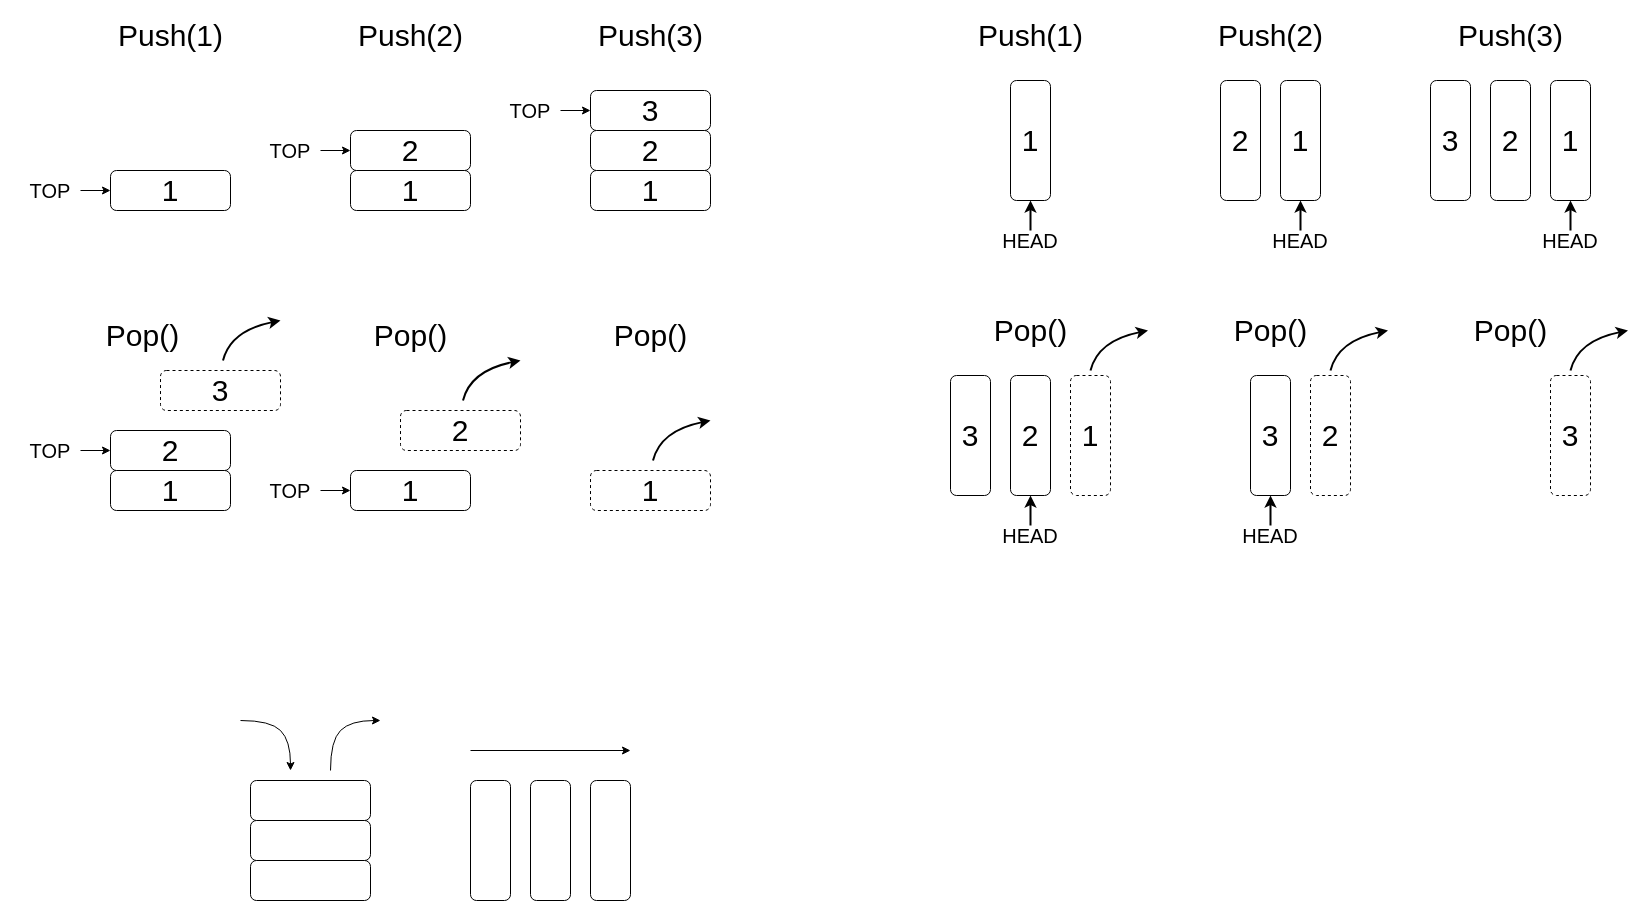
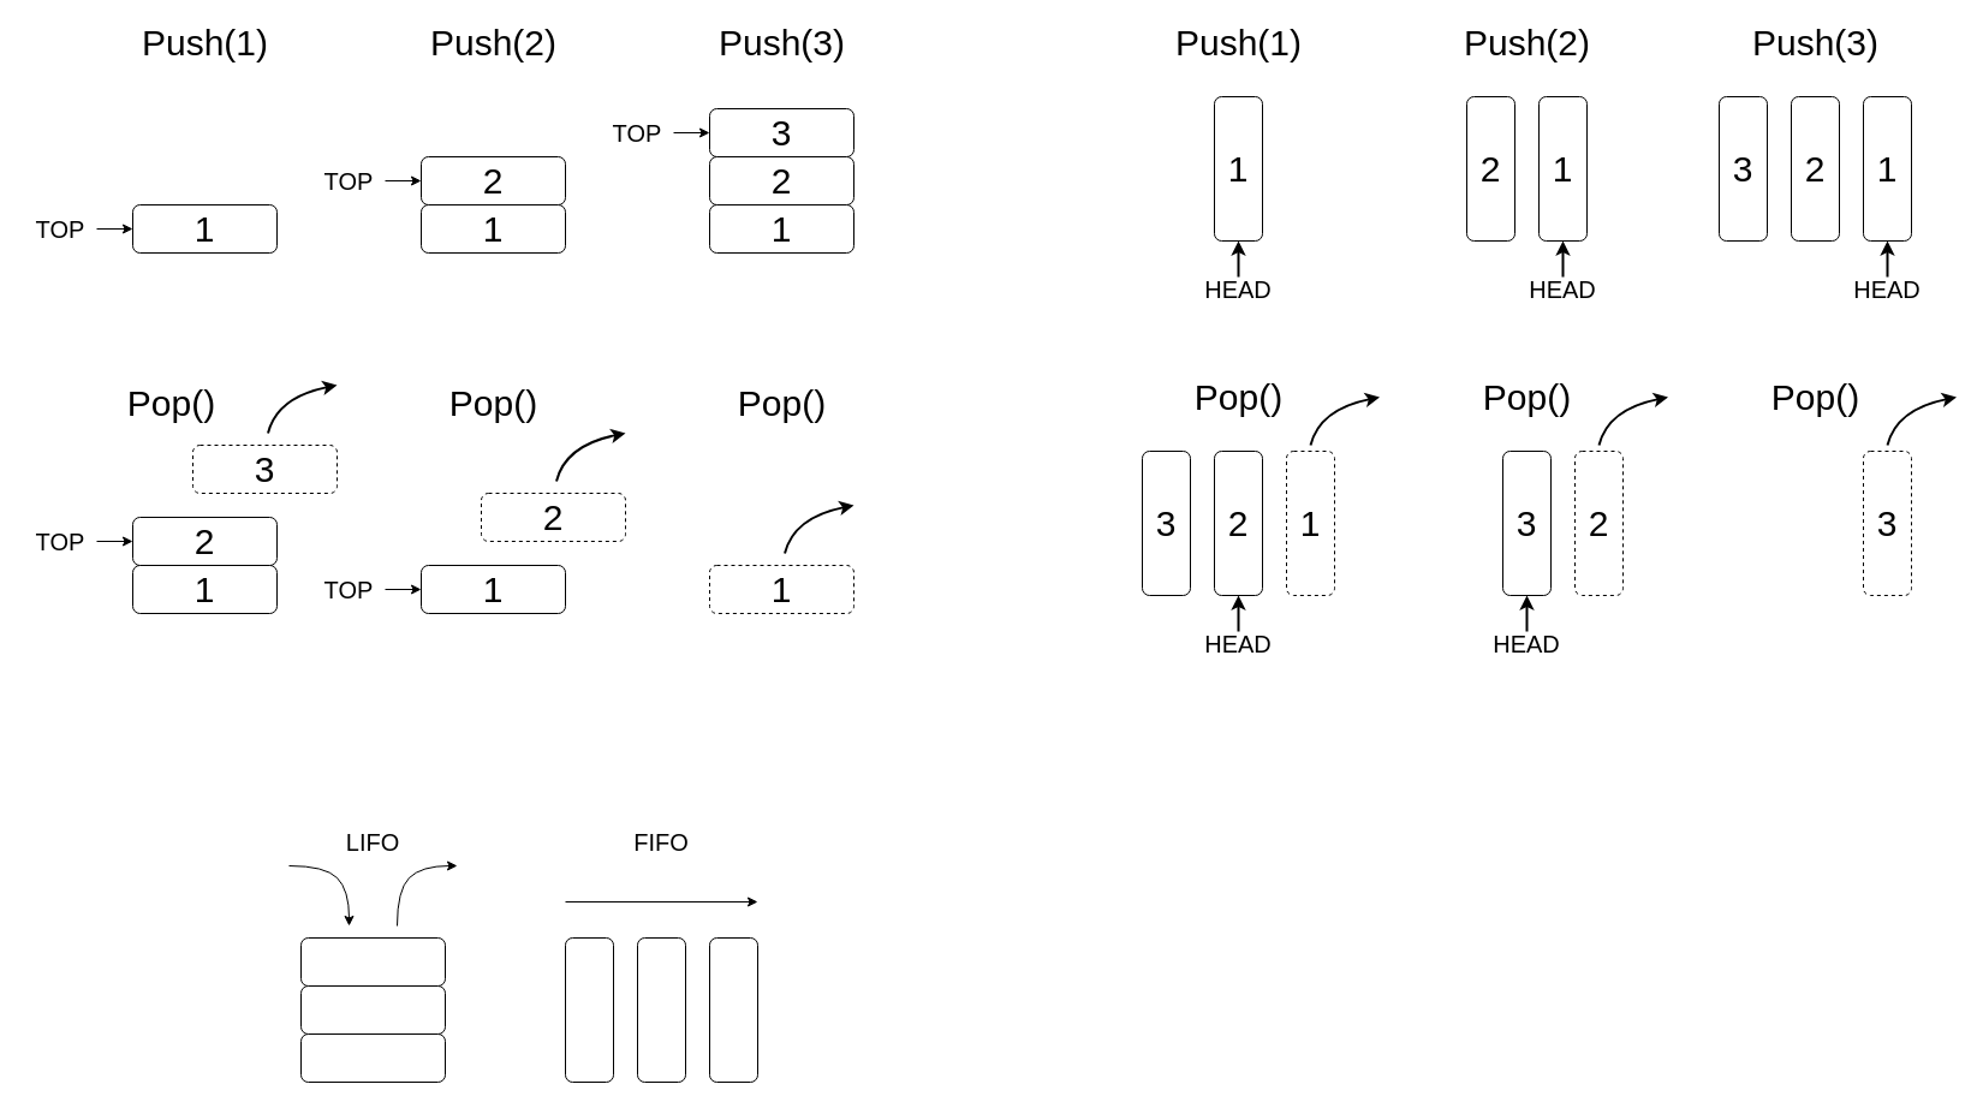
  <mxCell id="0" />
  <mxCell id="1" parent="0" />
  <mxCell id="2" value="" style="curved=1;endArrow=classic;html=1;" parent="1" edge="1"><mxGeometry width="50" height="50" relative="1" as="geometry"><mxPoint x="330" y="770" as="sourcePoint" /><mxPoint x="380" y="720" as="targetPoint" /><Array as="points"><mxPoint x="330" y="740" /><mxPoint x="350" y="720" /></Array></mxGeometry></mxCell>
  <mxCell id="3" value="" style="rounded=1;whiteSpace=wrap;html=1;" parent="1" vertex="1"><mxGeometry x="250" y="860" width="120" height="40" as="geometry" /></mxCell>
  <mxCell id="4" value="" style="rounded=1;whiteSpace=wrap;html=1;" parent="1" vertex="1"><mxGeometry x="250" y="820" width="120" height="40" as="geometry" /></mxCell>
  <mxCell id="5" value="" style="rounded=1;whiteSpace=wrap;html=1;" parent="1" vertex="1"><mxGeometry x="250" y="780" width="120" height="40" as="geometry" /></mxCell>
  <mxCell id="6" value="" style="curved=1;endArrow=classic;html=1;" parent="1" edge="1"><mxGeometry width="50" height="50" relative="1" as="geometry"><mxPoint x="240" y="720" as="sourcePoint" /><mxPoint x="290" y="770" as="targetPoint" /><Array as="points"><mxPoint x="270" y="720" /><mxPoint x="290" y="740" /></Array></mxGeometry></mxCell>
+ <mxCell id="7" value="&lt;font style=&quot;font-size: 20px&quot;&gt;LIFO&lt;/font&gt;" style="text;html=1;strokeColor=none;fillColor=none;align=center;verticalAlign=middle;whiteSpace=wrap;rounded=0;" parent="1" vertex="1"><mxGeometry x="280" y="690" width="60" height="20" as="geometry" /></mxCell>
  <mxCell id="8" value="" style="rounded=1;whiteSpace=wrap;html=1;" parent="1" vertex="1"><mxGeometry x="470" y="780" width="40" height="120" as="geometry" /></mxCell>
  <mxCell id="9" value="" style="rounded=1;whiteSpace=wrap;html=1;" parent="1" vertex="1"><mxGeometry x="530" y="780" width="40" height="120" as="geometry" /></mxCell>
  <mxCell id="10" value="" style="rounded=1;whiteSpace=wrap;html=1;" parent="1" vertex="1"><mxGeometry x="590" y="780" width="40" height="120" as="geometry" /></mxCell>
  <mxCell id="11" value="" style="endArrow=classic;html=1;" parent="1" edge="1"><mxGeometry width="50" height="50" relative="1" as="geometry"><mxPoint x="470" y="750" as="sourcePoint" /><mxPoint x="630" y="750" as="targetPoint" /></mxGeometry></mxCell>
+ <mxCell id="12" value="&lt;font style=&quot;font-size: 20px&quot;&gt;FIFO&lt;/font&gt;" style="text;html=1;strokeColor=none;fillColor=none;align=center;verticalAlign=middle;whiteSpace=wrap;rounded=0;" parent="1" vertex="1"><mxGeometry x="520" y="690" width="60" height="20" as="geometry" /></mxCell>
  <mxCell id="13" value="&lt;font style=&quot;font-size: 30px&quot;&gt;1&lt;/font&gt;" style="rounded=1;whiteSpace=wrap;html=1;" vertex="1" parent="1"><mxGeometry x="110" y="170" width="120" height="40" as="geometry" /></mxCell>
  <mxCell id="14" value="&lt;font style=&quot;font-size: 30px&quot;&gt;Push(1)&lt;/font&gt;" style="text;html=1;strokeColor=none;fillColor=none;align=center;verticalAlign=middle;whiteSpace=wrap;rounded=0;" vertex="1" parent="1"><mxGeometry x="117.5" y="20" width="105" height="30" as="geometry" /></mxCell>
  <mxCell id="15" style="edgeStyle=orthogonalEdgeStyle;rounded=0;orthogonalLoop=1;jettySize=auto;html=1;entryX=0;entryY=0.5;entryDx=0;entryDy=0;" edge="1" parent="1" source="16" target="13"><mxGeometry relative="1" as="geometry" /></mxCell>
  <mxCell id="16" value="&lt;font style=&quot;font-size: 20px&quot;&gt;TOP&lt;/font&gt;" style="text;html=1;strokeColor=none;fillColor=none;align=center;verticalAlign=middle;whiteSpace=wrap;rounded=0;" vertex="1" parent="1"><mxGeometry x="20" y="180" width="60" height="20" as="geometry" /></mxCell>
  <mxCell id="17" value="&lt;font style=&quot;font-size: 30px&quot;&gt;1&lt;/font&gt;" style="rounded=1;whiteSpace=wrap;html=1;" vertex="1" parent="1"><mxGeometry x="350" y="170" width="120" height="40" as="geometry" /></mxCell>
  <mxCell id="18" value="&lt;font style=&quot;font-size: 30px&quot;&gt;Push(2)&lt;/font&gt;" style="text;html=1;strokeColor=none;fillColor=none;align=center;verticalAlign=middle;whiteSpace=wrap;rounded=0;" vertex="1" parent="1"><mxGeometry x="357.5" y="20" width="105" height="30" as="geometry" /></mxCell>
  <mxCell id="19" style="edgeStyle=orthogonalEdgeStyle;rounded=0;orthogonalLoop=1;jettySize=auto;html=1;entryX=0;entryY=0.5;entryDx=0;entryDy=0;" edge="1" parent="1" source="20" target="21"><mxGeometry relative="1" as="geometry" /></mxCell>
  <mxCell id="20" value="&lt;font style=&quot;font-size: 20px&quot;&gt;TOP&lt;/font&gt;" style="text;html=1;strokeColor=none;fillColor=none;align=center;verticalAlign=middle;whiteSpace=wrap;rounded=0;" vertex="1" parent="1"><mxGeometry x="260" y="140" width="60" height="20" as="geometry" /></mxCell>
  <mxCell id="21" value="&lt;font style=&quot;font-size: 30px&quot;&gt;2&lt;/font&gt;" style="rounded=1;whiteSpace=wrap;html=1;" vertex="1" parent="1"><mxGeometry x="350" y="130" width="120" height="40" as="geometry" /></mxCell>
  <mxCell id="22" value="&lt;font style=&quot;font-size: 30px&quot;&gt;1&lt;/font&gt;" style="rounded=1;whiteSpace=wrap;html=1;" vertex="1" parent="1"><mxGeometry x="590" y="170" width="120" height="40" as="geometry" /></mxCell>
  <mxCell id="23" value="&lt;font style=&quot;font-size: 30px&quot;&gt;Push(3)&lt;/font&gt;" style="text;html=1;strokeColor=none;fillColor=none;align=center;verticalAlign=middle;whiteSpace=wrap;rounded=0;" vertex="1" parent="1"><mxGeometry x="597.5" y="20" width="105" height="30" as="geometry" /></mxCell>
  <mxCell id="24" value="&lt;font style=&quot;font-size: 30px&quot;&gt;2&lt;/font&gt;" style="rounded=1;whiteSpace=wrap;html=1;" vertex="1" parent="1"><mxGeometry x="590" y="130" width="120" height="40" as="geometry" /></mxCell>
  <mxCell id="25" style="edgeStyle=orthogonalEdgeStyle;rounded=0;orthogonalLoop=1;jettySize=auto;html=1;entryX=0;entryY=0.5;entryDx=0;entryDy=0;" edge="1" parent="1" source="26" target="27"><mxGeometry relative="1" as="geometry" /></mxCell>
  <mxCell id="26" value="&lt;font style=&quot;font-size: 20px&quot;&gt;TOP&lt;/font&gt;" style="text;html=1;strokeColor=none;fillColor=none;align=center;verticalAlign=middle;whiteSpace=wrap;rounded=0;" vertex="1" parent="1"><mxGeometry x="500" y="100" width="60" height="20" as="geometry" /></mxCell>
  <mxCell id="27" value="&lt;font style=&quot;font-size: 30px&quot;&gt;3&lt;/font&gt;" style="rounded=1;whiteSpace=wrap;html=1;" vertex="1" parent="1"><mxGeometry x="590" y="90" width="120" height="40" as="geometry" /></mxCell>
  <mxCell id="28" value="&lt;font style=&quot;font-size: 30px&quot;&gt;1&lt;/font&gt;" style="rounded=1;whiteSpace=wrap;html=1;" vertex="1" parent="1"><mxGeometry x="110" y="470" width="120" height="40" as="geometry" /></mxCell>
  <mxCell id="29" value="&lt;font style=&quot;font-size: 30px&quot;&gt;Pop()&lt;/font&gt;" style="text;html=1;strokeColor=none;fillColor=none;align=center;verticalAlign=middle;whiteSpace=wrap;rounded=0;" vertex="1" parent="1"><mxGeometry x="90" y="320" width="105" height="30" as="geometry" /></mxCell>
  <mxCell id="30" value="&lt;font style=&quot;font-size: 30px&quot;&gt;2&lt;/font&gt;" style="rounded=1;whiteSpace=wrap;html=1;dashed=1;" vertex="1" parent="1"><mxGeometry x="400" y="410" width="120" height="40" as="geometry" /></mxCell>
  <mxCell id="31" value="&lt;font style=&quot;font-size: 30px&quot;&gt;Pop()&lt;/font&gt;" style="text;html=1;strokeColor=none;fillColor=none;align=center;verticalAlign=middle;whiteSpace=wrap;rounded=0;" vertex="1" parent="1"><mxGeometry x="357.5" y="320" width="105" height="30" as="geometry" /></mxCell>
  <mxCell id="32" style="edgeStyle=orthogonalEdgeStyle;rounded=0;orthogonalLoop=1;jettySize=auto;html=1;entryX=0;entryY=0.5;entryDx=0;entryDy=0;" edge="1" parent="1" source="33" target="34"><mxGeometry relative="1" as="geometry" /></mxCell>
  <mxCell id="33" value="&lt;font style=&quot;font-size: 20px&quot;&gt;TOP&lt;/font&gt;" style="text;html=1;strokeColor=none;fillColor=none;align=center;verticalAlign=middle;whiteSpace=wrap;rounded=0;" vertex="1" parent="1"><mxGeometry x="260" y="480" width="60" height="20" as="geometry" /></mxCell>
  <mxCell id="34" value="&lt;font style=&quot;font-size: 30px&quot;&gt;1&lt;/font&gt;" style="rounded=1;whiteSpace=wrap;html=1;" vertex="1" parent="1"><mxGeometry x="350" y="470" width="120" height="40" as="geometry" /></mxCell>
  <mxCell id="35" value="&lt;font style=&quot;font-size: 30px&quot;&gt;1&lt;/font&gt;" style="rounded=1;whiteSpace=wrap;html=1;dashed=1;" vertex="1" parent="1"><mxGeometry x="590" y="470" width="120" height="40" as="geometry" /></mxCell>
  <mxCell id="36" value="&lt;font style=&quot;font-size: 30px&quot;&gt;Pop()&lt;/font&gt;" style="text;html=1;strokeColor=none;fillColor=none;align=center;verticalAlign=middle;whiteSpace=wrap;rounded=0;" vertex="1" parent="1"><mxGeometry x="597.5" y="320" width="105" height="30" as="geometry" /></mxCell>
  <mxCell id="37" style="edgeStyle=orthogonalEdgeStyle;rounded=0;orthogonalLoop=1;jettySize=auto;html=1;entryX=0;entryY=0.5;entryDx=0;entryDy=0;" edge="1" parent="1" source="38" target="39"><mxGeometry relative="1" as="geometry" /></mxCell>
  <mxCell id="38" value="&lt;font style=&quot;font-size: 20px&quot;&gt;TOP&lt;/font&gt;" style="text;html=1;strokeColor=none;fillColor=none;align=center;verticalAlign=middle;whiteSpace=wrap;rounded=0;" vertex="1" parent="1"><mxGeometry x="20" y="440" width="60" height="20" as="geometry" /></mxCell>
  <mxCell id="39" value="&lt;font style=&quot;font-size: 30px&quot;&gt;2&lt;/font&gt;" style="rounded=1;whiteSpace=wrap;html=1;" vertex="1" parent="1"><mxGeometry x="110" y="430" width="120" height="40" as="geometry" /></mxCell>
  <mxCell id="40" value="&lt;font style=&quot;font-size: 30px&quot;&gt;3&lt;/font&gt;" style="rounded=1;whiteSpace=wrap;html=1;dashed=1;" vertex="1" parent="1"><mxGeometry x="160" y="370" width="120" height="40" as="geometry" /></mxCell>
  <mxCell id="41" value="" style="curved=1;endArrow=classic;html=1;strokeWidth=2;" edge="1" parent="1"><mxGeometry width="50" height="50" relative="1" as="geometry"><mxPoint x="222.5" y="360" as="sourcePoint" /><mxPoint x="280" y="320" as="targetPoint" /><Array as="points"><mxPoint x="230" y="330" /></Array></mxGeometry></mxCell>
  <mxCell id="42" value="" style="curved=1;endArrow=classic;html=1;strokeWidth=2;" edge="1" parent="1"><mxGeometry width="50" height="50" relative="1" as="geometry"><mxPoint x="462.5" y="400" as="sourcePoint" /><mxPoint x="520" y="360" as="targetPoint" /><Array as="points"><mxPoint x="470" y="370" /></Array></mxGeometry></mxCell>
  <mxCell id="43" value="" style="curved=1;endArrow=classic;html=1;strokeWidth=2;" edge="1" parent="1"><mxGeometry width="50" height="50" relative="1" as="geometry"><mxPoint x="652.5" y="460" as="sourcePoint" /><mxPoint x="710" y="420" as="targetPoint" /><Array as="points"><mxPoint x="660" y="430" /></Array></mxGeometry></mxCell>
  <mxCell id="44" value="&lt;font style=&quot;font-size: 30px&quot;&gt;Push(1)&lt;/font&gt;" style="text;html=1;strokeColor=none;fillColor=none;align=center;verticalAlign=middle;whiteSpace=wrap;rounded=0;" vertex="1" parent="1"><mxGeometry x="977.5" y="20" width="105" height="30" as="geometry" /></mxCell>
  <mxCell id="45" style="edgeStyle=orthogonalEdgeStyle;rounded=0;orthogonalLoop=1;jettySize=auto;html=1;entryX=0.5;entryY=1;entryDx=0;entryDy=0;strokeWidth=2;" edge="1" parent="1" source="46" target="49"><mxGeometry relative="1" as="geometry" /></mxCell>
  <mxCell id="46" value="&lt;font style=&quot;font-size: 20px&quot;&gt;HEAD&lt;/font&gt;" style="text;html=1;strokeColor=none;fillColor=none;align=center;verticalAlign=middle;whiteSpace=wrap;rounded=0;" vertex="1" parent="1"><mxGeometry x="1000" y="230" width="60" height="20" as="geometry" /></mxCell>
  <mxCell id="47" value="&lt;font style=&quot;font-size: 30px&quot;&gt;Push(2)&lt;/font&gt;" style="text;html=1;strokeColor=none;fillColor=none;align=center;verticalAlign=middle;whiteSpace=wrap;rounded=0;" vertex="1" parent="1"><mxGeometry x="1217.5" y="20" width="105" height="30" as="geometry" /></mxCell>
  <mxCell id="48" value="&lt;font style=&quot;font-size: 30px&quot;&gt;Push(3)&lt;/font&gt;" style="text;html=1;strokeColor=none;fillColor=none;align=center;verticalAlign=middle;whiteSpace=wrap;rounded=0;" vertex="1" parent="1"><mxGeometry x="1457.5" y="20" width="105" height="30" as="geometry" /></mxCell>
  <mxCell id="49" value="&lt;font style=&quot;font-size: 30px&quot;&gt;1&lt;/font&gt;" style="rounded=1;whiteSpace=wrap;html=1;" vertex="1" parent="1"><mxGeometry x="1010" y="80" width="40" height="120" as="geometry" /></mxCell>
  <mxCell id="50" style="edgeStyle=orthogonalEdgeStyle;rounded=0;orthogonalLoop=1;jettySize=auto;html=1;entryX=0.5;entryY=1;entryDx=0;entryDy=0;strokeWidth=2;" edge="1" parent="1" source="51" target="52"><mxGeometry relative="1" as="geometry" /></mxCell>
  <mxCell id="51" value="&lt;font style=&quot;font-size: 20px&quot;&gt;HEAD&lt;/font&gt;" style="text;html=1;strokeColor=none;fillColor=none;align=center;verticalAlign=middle;whiteSpace=wrap;rounded=0;" vertex="1" parent="1"><mxGeometry x="1270" y="230" width="60" height="20" as="geometry" /></mxCell>
  <mxCell id="52" value="&lt;font style=&quot;font-size: 30px&quot;&gt;1&lt;/font&gt;" style="rounded=1;whiteSpace=wrap;html=1;" vertex="1" parent="1"><mxGeometry x="1280" y="80" width="40" height="120" as="geometry" /></mxCell>
  <mxCell id="53" value="&lt;font style=&quot;font-size: 30px&quot;&gt;2&lt;/font&gt;" style="rounded=1;whiteSpace=wrap;html=1;" vertex="1" parent="1"><mxGeometry x="1220" y="80" width="40" height="120" as="geometry" /></mxCell>
  <mxCell id="54" style="edgeStyle=orthogonalEdgeStyle;rounded=0;orthogonalLoop=1;jettySize=auto;html=1;entryX=0.5;entryY=1;entryDx=0;entryDy=0;strokeWidth=2;" edge="1" parent="1" source="55" target="56"><mxGeometry relative="1" as="geometry" /></mxCell>
  <mxCell id="55" value="&lt;font style=&quot;font-size: 20px&quot;&gt;HEAD&lt;/font&gt;" style="text;html=1;strokeColor=none;fillColor=none;align=center;verticalAlign=middle;whiteSpace=wrap;rounded=0;" vertex="1" parent="1"><mxGeometry x="1540" y="230" width="60" height="20" as="geometry" /></mxCell>
  <mxCell id="56" value="&lt;font style=&quot;font-size: 30px&quot;&gt;1&lt;/font&gt;" style="rounded=1;whiteSpace=wrap;html=1;" vertex="1" parent="1"><mxGeometry x="1550" y="80" width="40" height="120" as="geometry" /></mxCell>
  <mxCell id="57" value="&lt;font style=&quot;font-size: 30px&quot;&gt;2&lt;/font&gt;" style="rounded=1;whiteSpace=wrap;html=1;" vertex="1" parent="1"><mxGeometry x="1490" y="80" width="40" height="120" as="geometry" /></mxCell>
  <mxCell id="58" value="&lt;font style=&quot;font-size: 30px&quot;&gt;3&lt;/font&gt;" style="rounded=1;whiteSpace=wrap;html=1;" vertex="1" parent="1"><mxGeometry x="1430" y="80" width="40" height="120" as="geometry" /></mxCell>
  <mxCell id="59" value="&lt;span style=&quot;font-size: 30px&quot;&gt;Pop()&lt;/span&gt;" style="text;html=1;strokeColor=none;fillColor=none;align=center;verticalAlign=middle;whiteSpace=wrap;rounded=0;" vertex="1" parent="1"><mxGeometry x="977.5" y="315" width="105" height="30" as="geometry" /></mxCell>
  <mxCell id="60" value="&lt;font style=&quot;font-size: 30px&quot;&gt;Pop()&lt;/font&gt;" style="text;html=1;strokeColor=none;fillColor=none;align=center;verticalAlign=middle;whiteSpace=wrap;rounded=0;" vertex="1" parent="1"><mxGeometry x="1217.5" y="315" width="105" height="30" as="geometry" /></mxCell>
  <mxCell id="61" value="&lt;span style=&quot;font-size: 30px&quot;&gt;Pop()&lt;/span&gt;" style="text;html=1;strokeColor=none;fillColor=none;align=center;verticalAlign=middle;whiteSpace=wrap;rounded=0;" vertex="1" parent="1"><mxGeometry x="1457.5" y="315" width="105" height="30" as="geometry" /></mxCell>
  <mxCell id="62" style="edgeStyle=orthogonalEdgeStyle;rounded=0;orthogonalLoop=1;jettySize=auto;html=1;strokeWidth=2;" edge="1" parent="1" source="63" target="65"><mxGeometry relative="1" as="geometry" /></mxCell>
  <mxCell id="63" value="&lt;font style=&quot;font-size: 20px&quot;&gt;HEAD&lt;/font&gt;" style="text;html=1;strokeColor=none;fillColor=none;align=center;verticalAlign=middle;whiteSpace=wrap;rounded=0;" vertex="1" parent="1"><mxGeometry x="1240" y="525" width="60" height="20" as="geometry" /></mxCell>
  <mxCell id="64" value="&lt;font style=&quot;font-size: 30px&quot;&gt;2&lt;/font&gt;" style="rounded=1;whiteSpace=wrap;html=1;dashed=1;" vertex="1" parent="1"><mxGeometry x="1310" y="375" width="40" height="120" as="geometry" /></mxCell>
  <mxCell id="65" value="&lt;font style=&quot;font-size: 30px&quot;&gt;3&lt;/font&gt;" style="rounded=1;whiteSpace=wrap;html=1;" vertex="1" parent="1"><mxGeometry x="1250" y="375" width="40" height="120" as="geometry" /></mxCell>
  <mxCell id="66" style="edgeStyle=orthogonalEdgeStyle;rounded=0;orthogonalLoop=1;jettySize=auto;html=1;strokeWidth=2;" edge="1" parent="1" source="67" target="69"><mxGeometry relative="1" as="geometry" /></mxCell>
  <mxCell id="67" value="&lt;font style=&quot;font-size: 20px&quot;&gt;HEAD&lt;/font&gt;" style="text;html=1;strokeColor=none;fillColor=none;align=center;verticalAlign=middle;whiteSpace=wrap;rounded=0;" vertex="1" parent="1"><mxGeometry x="1000" y="525" width="60" height="20" as="geometry" /></mxCell>
  <mxCell id="68" value="&lt;font style=&quot;font-size: 30px&quot;&gt;1&lt;/font&gt;" style="rounded=1;whiteSpace=wrap;html=1;dashed=1;" vertex="1" parent="1"><mxGeometry x="1070" y="375" width="40" height="120" as="geometry" /></mxCell>
  <mxCell id="69" value="&lt;font style=&quot;font-size: 30px&quot;&gt;2&lt;/font&gt;" style="rounded=1;whiteSpace=wrap;html=1;" vertex="1" parent="1"><mxGeometry x="1010" y="375" width="40" height="120" as="geometry" /></mxCell>
  <mxCell id="70" value="&lt;font style=&quot;font-size: 30px&quot;&gt;3&lt;/font&gt;" style="rounded=1;whiteSpace=wrap;html=1;" vertex="1" parent="1"><mxGeometry x="950" y="375" width="40" height="120" as="geometry" /></mxCell>
  <mxCell id="71" value="" style="curved=1;endArrow=classic;html=1;strokeWidth=2;" edge="1" parent="1"><mxGeometry width="50" height="50" relative="1" as="geometry"><mxPoint x="1090" y="370" as="sourcePoint" /><mxPoint x="1147.5" y="330" as="targetPoint" /><Array as="points"><mxPoint x="1097.5" y="340" /></Array></mxGeometry></mxCell>
  <mxCell id="72" value="" style="curved=1;endArrow=classic;html=1;strokeWidth=2;" edge="1" parent="1"><mxGeometry width="50" height="50" relative="1" as="geometry"><mxPoint x="1330" y="370" as="sourcePoint" /><mxPoint x="1387.5" y="330" as="targetPoint" /><Array as="points"><mxPoint x="1337.5" y="340" /></Array></mxGeometry></mxCell>
  <mxCell id="73" value="&lt;font style=&quot;font-size: 30px&quot;&gt;3&lt;/font&gt;" style="rounded=1;whiteSpace=wrap;html=1;dashed=1;" vertex="1" parent="1"><mxGeometry x="1550" y="375" width="40" height="120" as="geometry" /></mxCell>
  <mxCell id="74" value="" style="curved=1;endArrow=classic;html=1;strokeWidth=2;" edge="1" parent="1"><mxGeometry width="50" height="50" relative="1" as="geometry"><mxPoint x="1570" y="370" as="sourcePoint" /><mxPoint x="1627.5" y="330" as="targetPoint" /><Array as="points"><mxPoint x="1577.5" y="340" /></Array></mxGeometry></mxCell>
